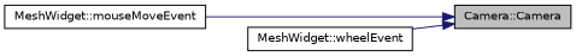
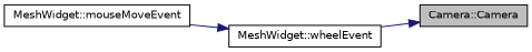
  digraph {
    rankdir=RL
    node [color=black fillcolor=white fontname=Helvetica fontsize=10 shape=record style=filled]
    edge [color=midnightblue dir=back fontname=Helvetica fontsize=10 labelfontname=Helvetica labelfontsize=10 style=solid]
    n1 [fillcolor=grey75 fontcolor=black height=0.2 label="Camera::Camera" width=0.4]
    n2 [height=0.2 label="MeshWidget::mouseMoveEvent" width=0.4]
    n3 [height=0.2 label="MeshWidget::wheelEvent" width=0.4]
-   n1 -> n2
+   n3 -> n2
    n1 -> n3
  }
